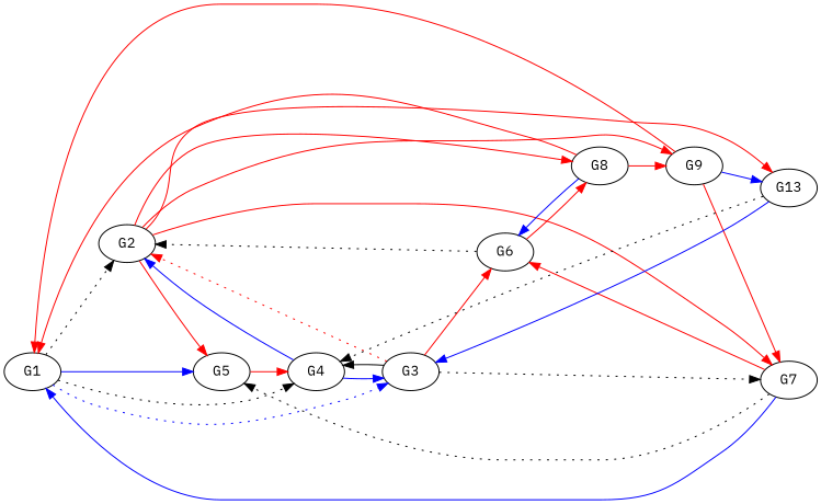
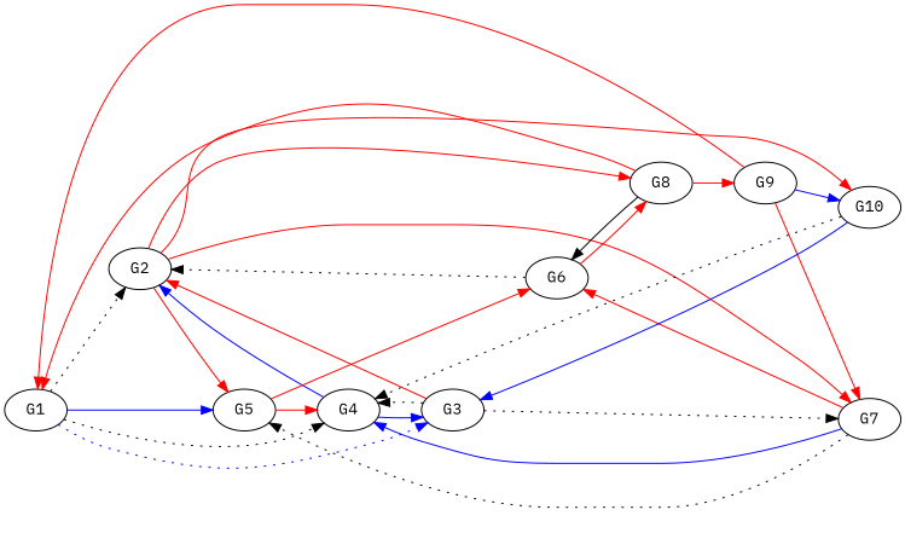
  digraph {
    fontname="IBM Plex Mono"
    rankdir=LR
    node [fontname="IBM Plex Mono"]
    edge [fontname="IBM Plex Mono" color=red]
    n1 [label=G1]
    n2 [label=G2]
    n3 [label=G3]
    n4 [label=G4]
    n5 [label=G5]
    n6 [label=G7]
    n7 [label=G8]
    n8 [label=G9]
-   n9 [label=G13]
+   n9 [label=G10]
    n10 [label=G6]
    n1 -> n2 [style=dotted color=""]
    n1 -> n3 [color=blue style=dotted]
    n1 -> n4 [style=dotted color=""]
    n1 -> n5 [color=blue]
    n2 -> n5
    n2 -> n6
    n2 -> n7
-   n2 -> n8
    n2 -> n9
-   n3 -> n2 [style=dotted]
-   n3 -> n4 [style=solid color=""]
+   n3 -> n2
+   n3 -> n4 [style=dotted color=""]
    n3 -> n6 [style=dotted color=""]
-   n3 -> n10
+   n5 -> n10
    n4 -> n2 [color=blue]
    n4 -> n3 [color=blue]
    n5 -> n4
-   n6 -> n1 [color=blue]
+   n6 -> n4 [color=blue]
    n6 -> n5 [style=dotted color=""]
    n6 -> n10
    n7 -> n1
    n7 -> n8
-   n7 -> n10 [color=blue]
+   n7 -> n10 [color=black]
    n8 -> n1
    n8 -> n6
    n8 -> n9 [color=blue]
    n9 -> n3 [color=blue]
    n9 -> n4 [style=dotted color=""]
    n10 -> n2 [style=dotted color=""]
    n10 -> n7
  }
